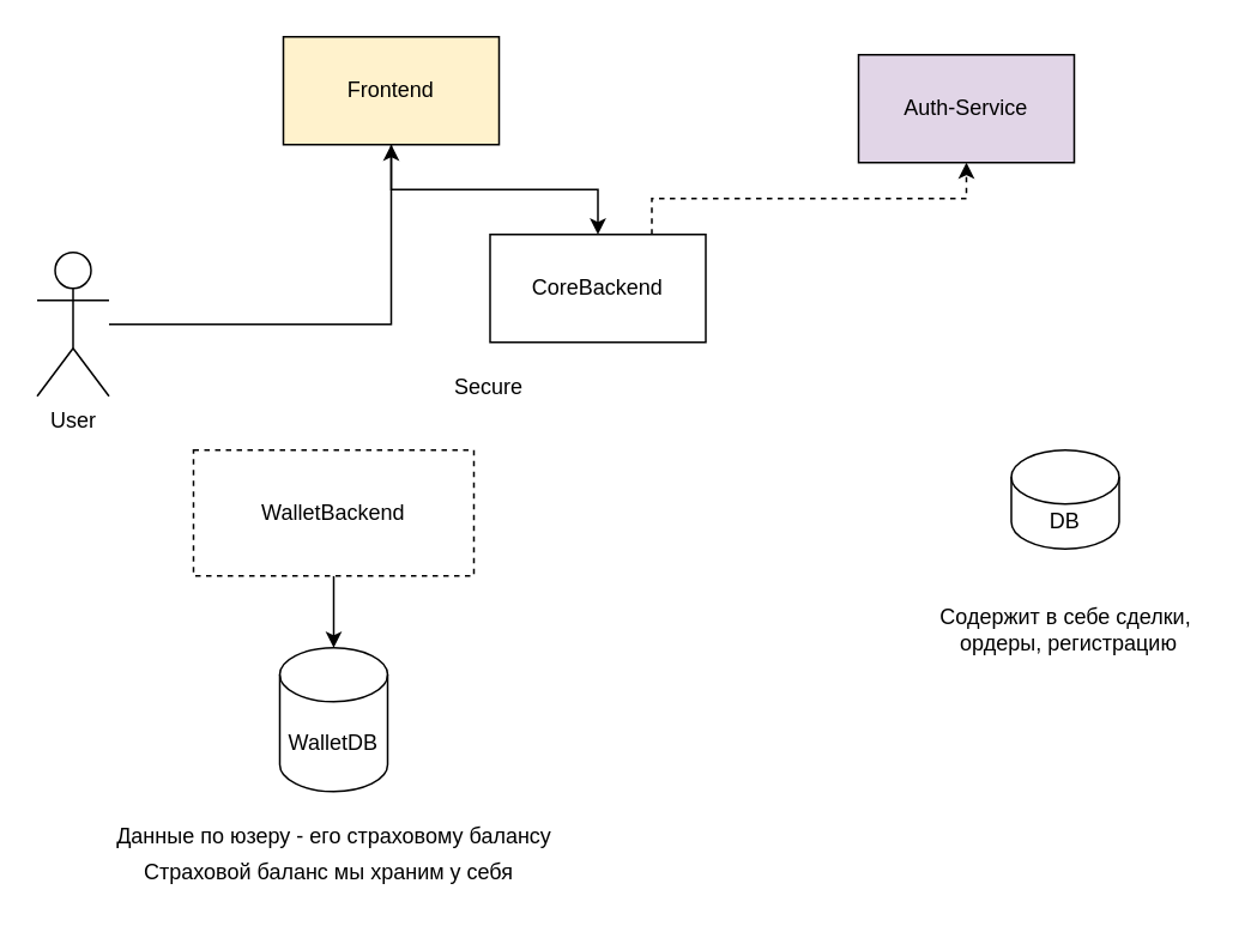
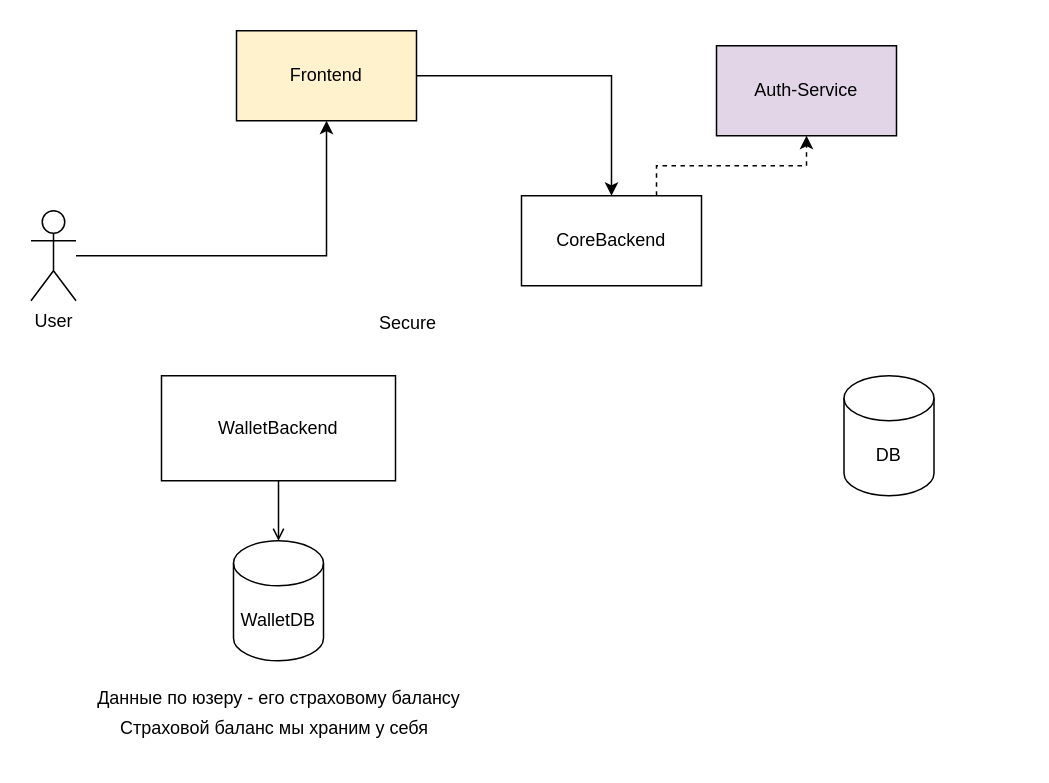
  <mxCell id="0" />
  <mxCell id="1" parent="0" />
  <mxCell id="2" style="edgeStyle=orthogonalEdgeStyle;rounded=0;orthogonalLoop=1;jettySize=auto;html=1;entryX=0.5;entryY=0;entryDx=0;entryDy=0;" edge="1" parent="1" source="3" target="7"><mxGeometry relative="1" as="geometry" /></mxCell>
  <mxCell id="3" value="Frontend" style="whiteSpace=wrap;html=1;fillColor=#fff2cc;" vertex="1" parent="1"><mxGeometry x="157" y="20" width="120" height="60" as="geometry" /></mxCell>
  <mxCell id="4" style="edgeStyle=orthogonalEdgeStyle;rounded=0;orthogonalLoop=1;jettySize=auto;html=1;" edge="1" parent="1" source="5" target="3"><mxGeometry relative="1" as="geometry" /></mxCell>
- <mxCell id="5" value="User" style="shape=umlActor;verticalLabelPosition=bottom;verticalAlign=top;html=1;outlineConnect=0;" vertex="1" parent="1"><mxGeometry x="20" y="140" width="40" height="80" as="geometry" /></mxCell>
- <mxCell id="6" value="DB" style="shape=cylinder3;whiteSpace=wrap;html=1;boundedLbl=1;backgroundOutline=1;size=15;" vertex="1" parent="1"><mxGeometry x="562" y="250" width="60" height="55" as="geometry" /></mxCell>
- <mxCell id="7" value="CoreBackend" style="whiteSpace=wrap;html=1;" vertex="1" parent="1"><mxGeometry x="272" y="130" width="120" height="60" as="geometry" /></mxCell>
- <mxCell id="8" style="edgeStyle=orthogonalEdgeStyle;rounded=0;orthogonalLoop=1;jettySize=auto;html=1;" edge="1" parent="1" source="9" target="12"><mxGeometry relative="1" as="geometry" /></mxCell>
- <mxCell id="9" value="WalletBackend" style="whiteSpace=wrap;html=1;dashed=1;" vertex="1" parent="1"><mxGeometry x="107" y="250" width="156" height="70" as="geometry" /></mxCell>
- <mxCell id="10" value="Содержит в себе сделки,&lt;div&gt;&amp;nbsp;ордеры, регистрацию&lt;/div&gt;" style="text;html=1;align=center;verticalAlign=middle;resizable=0;points=[];autosize=1;strokeColor=none;fillColor=none;" vertex="1" parent="1"><mxGeometry x="507" y="330" width="170" height="40" as="geometry" /></mxCell>
+ <mxCell id="5" value="User" style="shape=umlActor;verticalLabelPosition=bottom;verticalAlign=top;html=1;outlineConnect=0;" vertex="1" parent="1"><mxGeometry x="20" y="140" width="30" height="60" as="geometry" /></mxCell>
+ <mxCell id="6" value="DB" style="shape=cylinder3;whiteSpace=wrap;html=1;boundedLbl=1;backgroundOutline=1;size=15;" vertex="1" parent="1"><mxGeometry x="562" y="250" width="60" height="80" as="geometry" /></mxCell>
+ <mxCell id="7" value="CoreBackend" style="whiteSpace=wrap;html=1;" vertex="1" parent="1"><mxGeometry x="347" y="130" width="120" height="60" as="geometry" /></mxCell>
+ <mxCell id="8" style="edgeStyle=orthogonalEdgeStyle;rounded=0;orthogonalLoop=1;jettySize=auto;html=1;endArrow=open;" edge="1" parent="1" source="9" target="12"><mxGeometry relative="1" as="geometry" /></mxCell>
+ <mxCell id="9" value="WalletBackend" style="whiteSpace=wrap;html=1;" vertex="1" parent="1"><mxGeometry x="107" y="250" width="156" height="70" as="geometry" /></mxCell>
  <mxCell id="11" value="Secure" style="text;html=1;align=center;verticalAlign=middle;resizable=0;points=[];autosize=1;strokeColor=none;fillColor=none;" vertex="1" parent="1"><mxGeometry x="241" y="200" width="60" height="30" as="geometry" /></mxCell>
  <mxCell id="12" value="WalletDB" style="shape=cylinder3;whiteSpace=wrap;html=1;boundedLbl=1;backgroundOutline=1;size=15;" vertex="1" parent="1"><mxGeometry x="155" y="360" width="60" height="80" as="geometry" /></mxCell>
  <mxCell id="13" style="edgeStyle=orthogonalEdgeStyle;rounded=0;orthogonalLoop=1;jettySize=auto;html=1;entryX=0.5;entryY=1;entryDx=0;entryDy=0;dashed=1;exitX=0.75;exitY=0;exitDx=0;exitDy=0;" edge="1" parent="1" source="7" target="14"><mxGeometry relative="1" as="geometry" /></mxCell>
  <mxCell id="14" value="Auth-Service" style="whiteSpace=wrap;html=1;fillColor=#e1d5e7;" vertex="1" parent="1"><mxGeometry x="477" y="30" width="120" height="60" as="geometry" /></mxCell>
  <mxCell id="15" value="Данные по юзеру - его страховому балансу" style="text;html=1;align=center;verticalAlign=middle;resizable=0;points=[];autosize=1;strokeColor=none;fillColor=none;" vertex="1" parent="1"><mxGeometry x="50" y="450" width="270" height="30" as="geometry" /></mxCell>
  <mxCell id="16" value="Страховой баланс мы храним у себя" style="text;html=1;align=center;verticalAlign=middle;resizable=0;points=[];autosize=1;strokeColor=none;fillColor=none;" vertex="1" parent="1"><mxGeometry x="67" y="470" width="230" height="30" as="geometry" /></mxCell>
